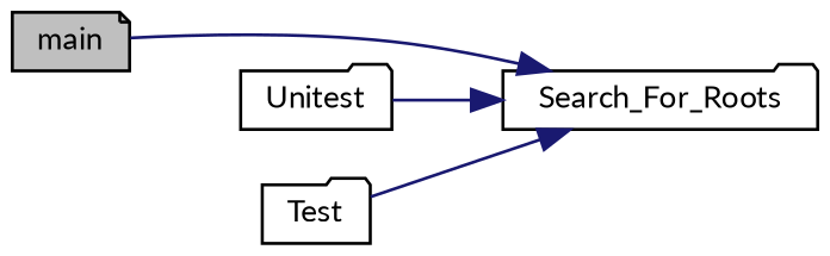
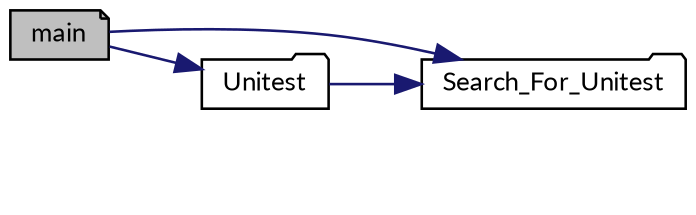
  digraph {
    fontname=Lato
    rankdir=LR
    node [color=black fillcolor=white fontname=Lato fontsize=10 shape=folder style=filled]
    edge [color=midnightblue fontname=Lato fontsize=10 labelfontname=Helvetica labelfontsize=10 style=solid]
    n1 [fillcolor=grey75 fontcolor=black height=0.2 label=main shape=note width=0.4]
-   n2 [height=0.2 label=Search_For_Roots width=0.4]
+   n2 [height=0.2 label=Search_For_Unitest width=0.4]
    n3 [height=0.2 label=Unitest width=0.4]
-   n4 [height=0.2 label=Test width=0.4]
    n1 -> n2
+   n1 -> n3
    n3 -> n2
-   n4 -> n2
  }
